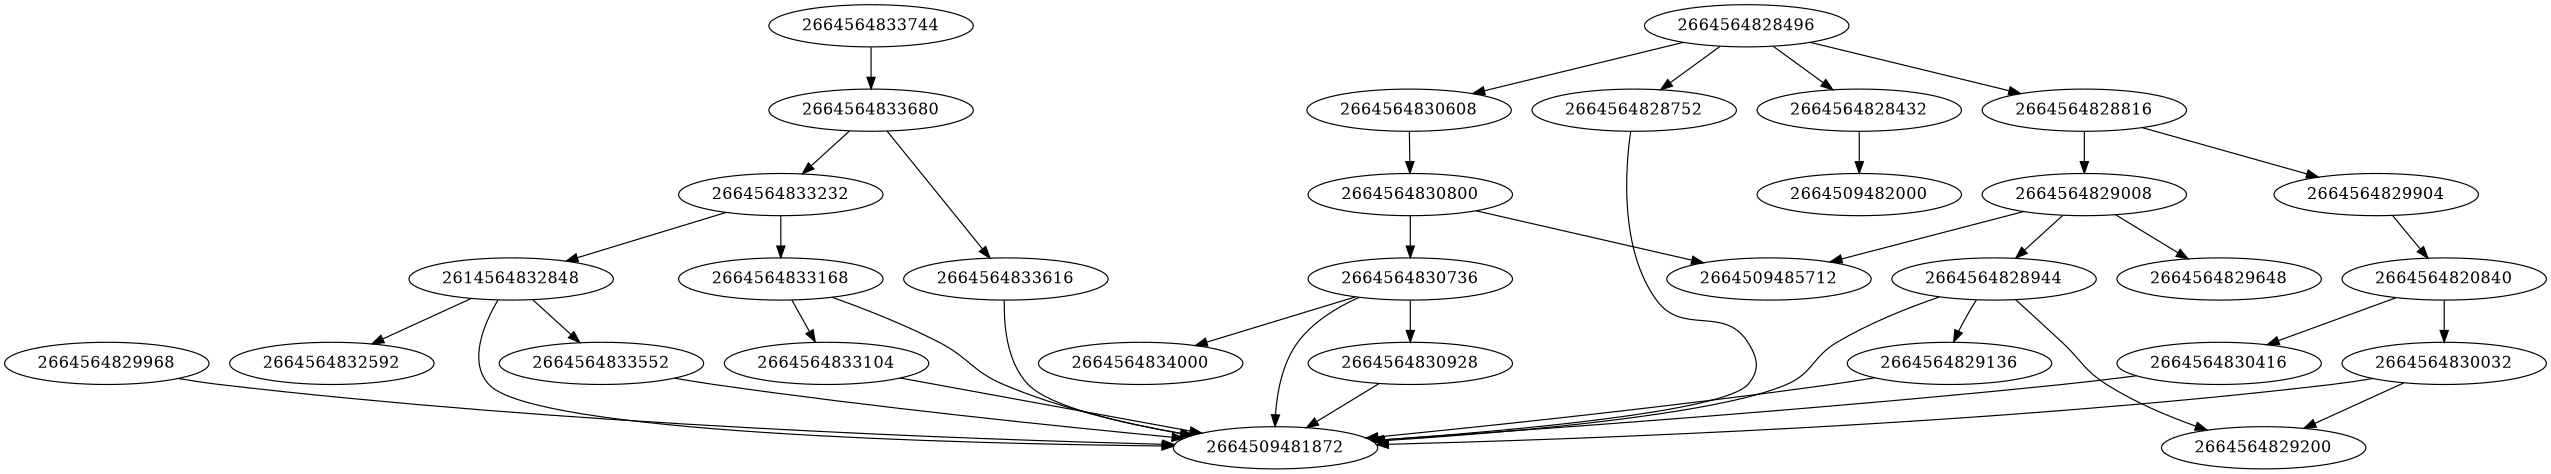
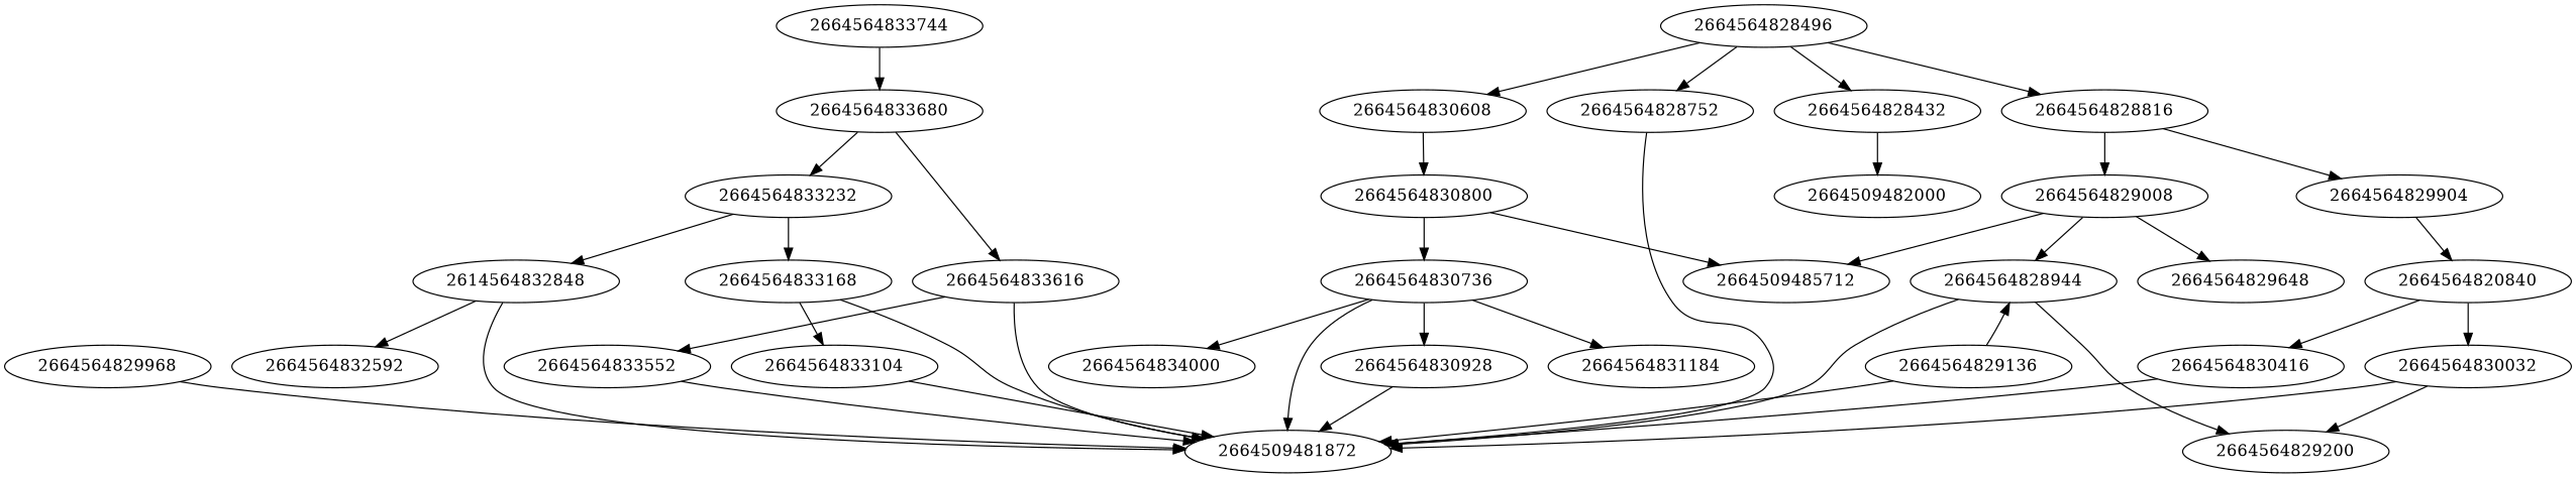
  strict digraph {
    node [type=Name]
    2664564830032 [type=Attribute]
    2664509481872 [type=Load]
    2664564829200 [type=Constant]
    2664564829968
    2664564833168 [type=Attribute]
    2664564833104
    2664564833552
    2664564830736 [type=Subscript]
    2664564830928
+   2664564831184 [type=Constant]
    2664564834000 [type=Constant]
    2664564828944 [type=Subscript]
    2664564829136
    2664509482000 [type=Store]
    2664564828432
    n16 [label=2664564820840 type=Call]
    2664564830416
    2664509485712 [type=Eq]
    2664564828816 [type=If]
    2664564829008 [type=Compare]
    2664564829904 [type=Expr]
    2664564829648 [type=Constant]
    2664564833680 [type=Call]
    2664564833232 [type=Call]
    2664564833616 [type=Attribute]
    n26 [label=2614564832848 type=Subscript]
    2664564828752
    2664564830800 [type=Compare]
    2664564833744 [type=Expr]
    2664564832592 [type=Constant]
    2664564828496 [type=For]
    2664564830608 [type=If]
    2664564830032 -> 2664509481872
    2664564830032 -> 2664564829200
    2664564829968 -> 2664509481872
    2664564833168 -> 2664509481872
    2664564833168 -> 2664564833104
    2664564833104 -> 2664509481872
    2664564833552 -> 2664509481872
    2664564830736 -> 2664509481872
    2664564830736 -> 2664564830928
+   2664564830736 -> 2664564831184
    2664564830736 -> 2664564834000
    2664564830928 -> 2664509481872
    2664564828944 -> 2664509481872
    2664564828944 -> 2664564829200
-   2664564828944 -> 2664564829136
+   2664564829136 -> 2664564828944
    2664564829136 -> 2664509481872
    2664564828432 -> 2664509482000
    n16 -> 2664564830032
    n16 -> 2664564830416
    2664564830416 -> 2664509481872
    2664564828816 -> 2664564829008
    2664564828816 -> 2664564829904
    2664564829008 -> 2664564828944
    2664564829008 -> 2664509485712
    2664564829008 -> 2664564829648
    2664564829904 -> n16
    2664564833680 -> 2664564833232
    2664564833680 -> 2664564833616
    2664564833232 -> 2664564833168
    2664564833232 -> n26
    2664564833616 -> 2664509481872
-   n26 -> 2664564833552
+   2664564833616 -> 2664564833552
    n26 -> 2664509481872
    n26 -> 2664564832592
    2664564828752 -> 2664509481872
    2664564830800 -> 2664564830736
    2664564830800 -> 2664509485712
    2664564833744 -> 2664564833680
    2664564828496 -> 2664564828432
    2664564828496 -> 2664564828816
    2664564828496 -> 2664564828752
    2664564828496 -> 2664564830608
    2664564830608 -> 2664564830800
  }
